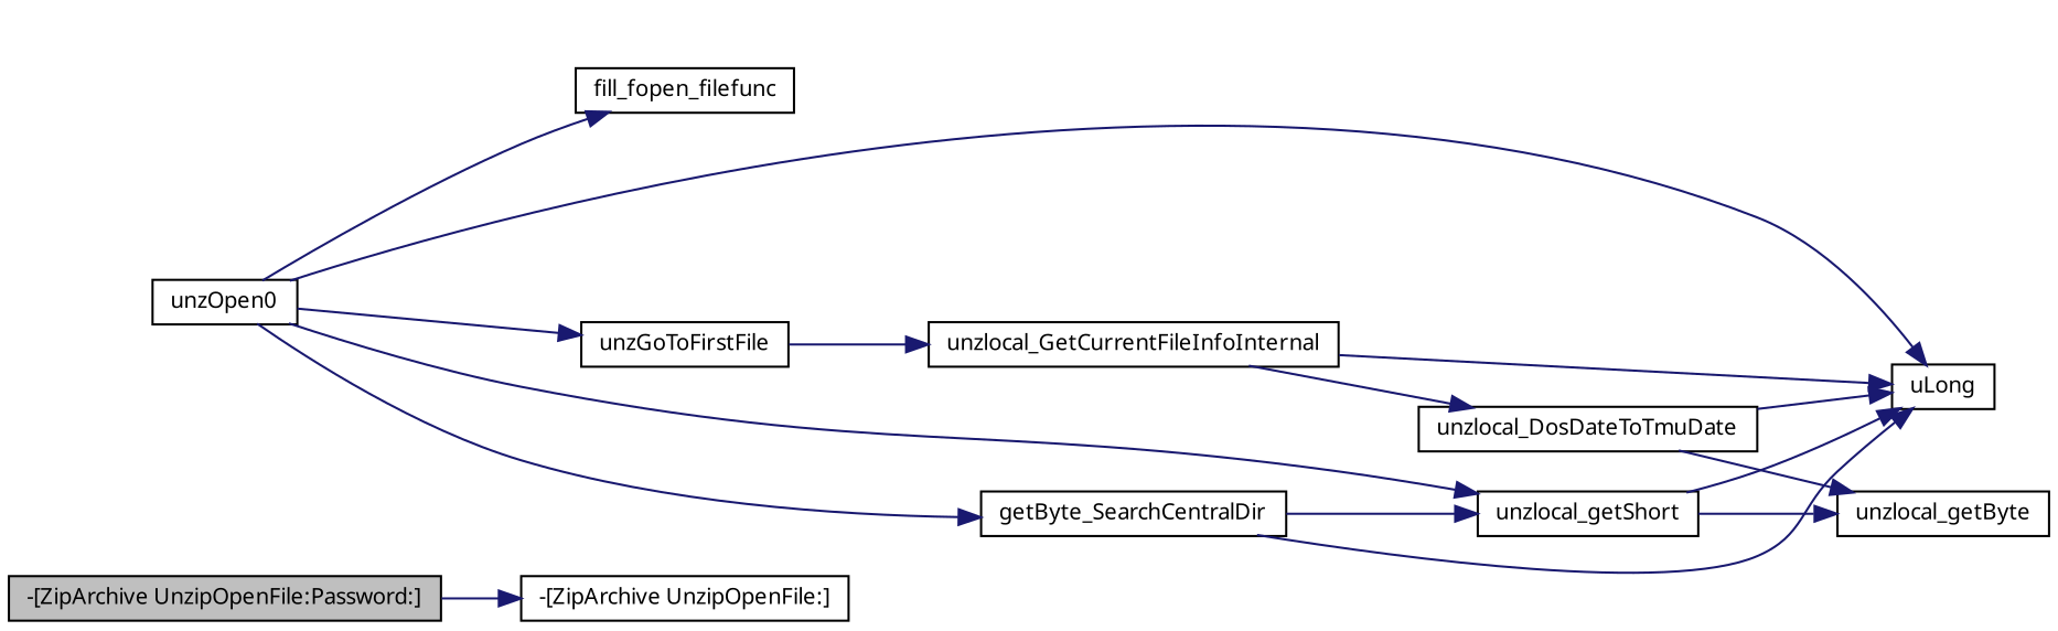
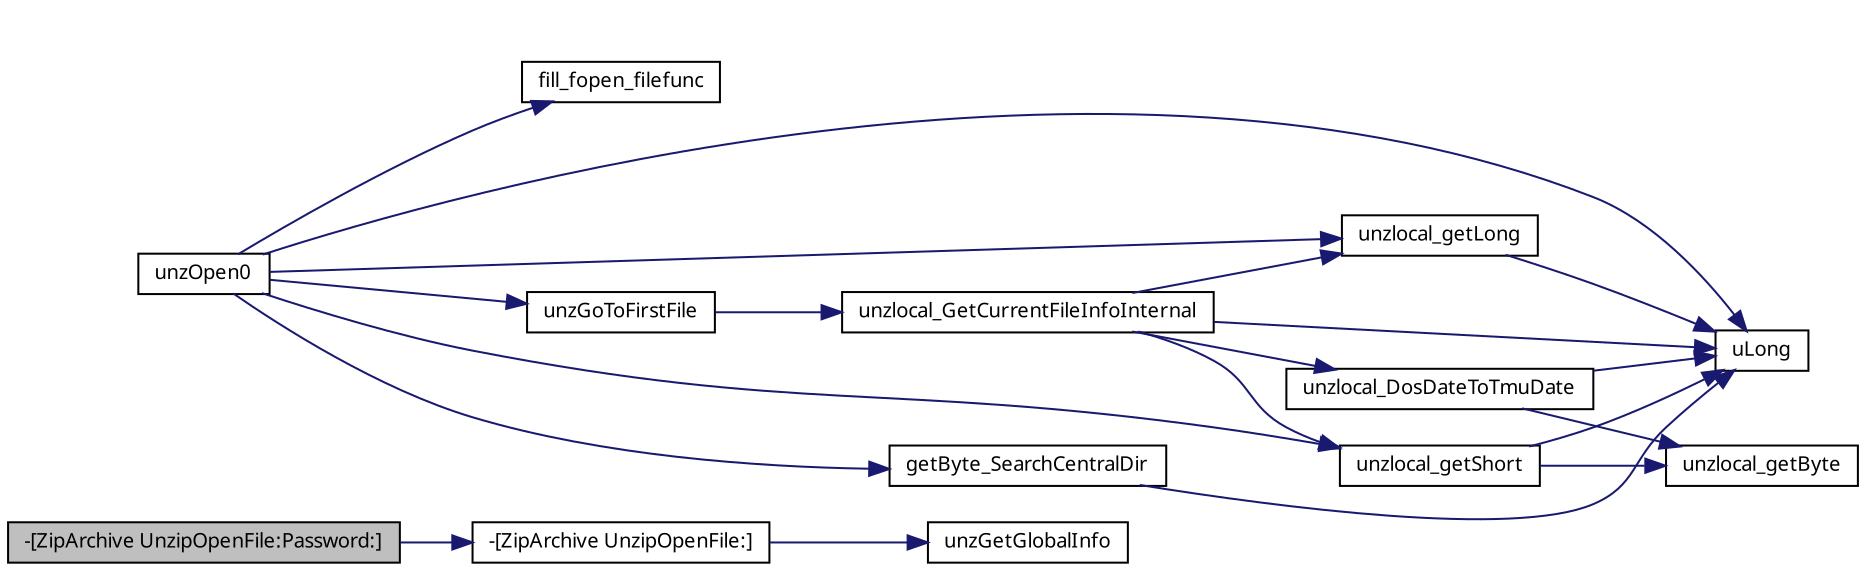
  digraph {
    rankdir=LR
    node [color=black fillcolor=white fontname="FreeSans.ttf" fontsize=10 shape=record style=filled]
    edge [color=midnightblue fontname="FreeSans.ttf" fontsize=10 labelfontname="FreeSans.ttf" labelfontsize=10 style=solid]
    n1 [fillcolor=grey75 fontcolor=black height=0.2 label="-[ZipArchive UnzipOpenFile:Password:]" width=0.4]
    n2 [height=0.2 label="-[ZipArchive UnzipOpenFile:]" width=0.4]
+   n3 [height=0.2 label=unzGetGlobalInfo width=0.4]
    n4 [height=0.2 label=unzOpen0 width=0.4]
    n5 [height=0.2 label=fill_fopen_filefunc width=0.4]
    n6 [height=0.2 label=uLong width=0.4]
    n7 [height=0.2 label=unzGoToFirstFile width=0.4]
+   n8 [height=0.2 label=unzlocal_getLong width=0.4]
    n9 [height=0.2 label=unzlocal_getShort width=0.4]
    n10 [height=0.2 label=getByte_SearchCentralDir width=0.4]
    n11 [height=0.2 label=unzlocal_GetCurrentFileInfoInternal width=0.4]
    n12 [height=0.2 label=unzlocal_getByte width=0.4]
    n13 [height=0.2 label=unzlocal_DosDateToTmuDate width=0.4]
    n1 -> n2
+   n2 -> n3
    n4 -> n5
    n4 -> n6
    n4 -> n7
+   n4 -> n8
    n4 -> n9
    n4 -> n10
    n7 -> n11
+   n8 -> n6
    n9 -> n6
    n9 -> n12
    n10 -> n6
    n11 -> n6
-   n10 -> n9
+   n11 -> n8
+   n11 -> n9
    n11 -> n13
    n13 -> n6
    n13 -> n12
  }
